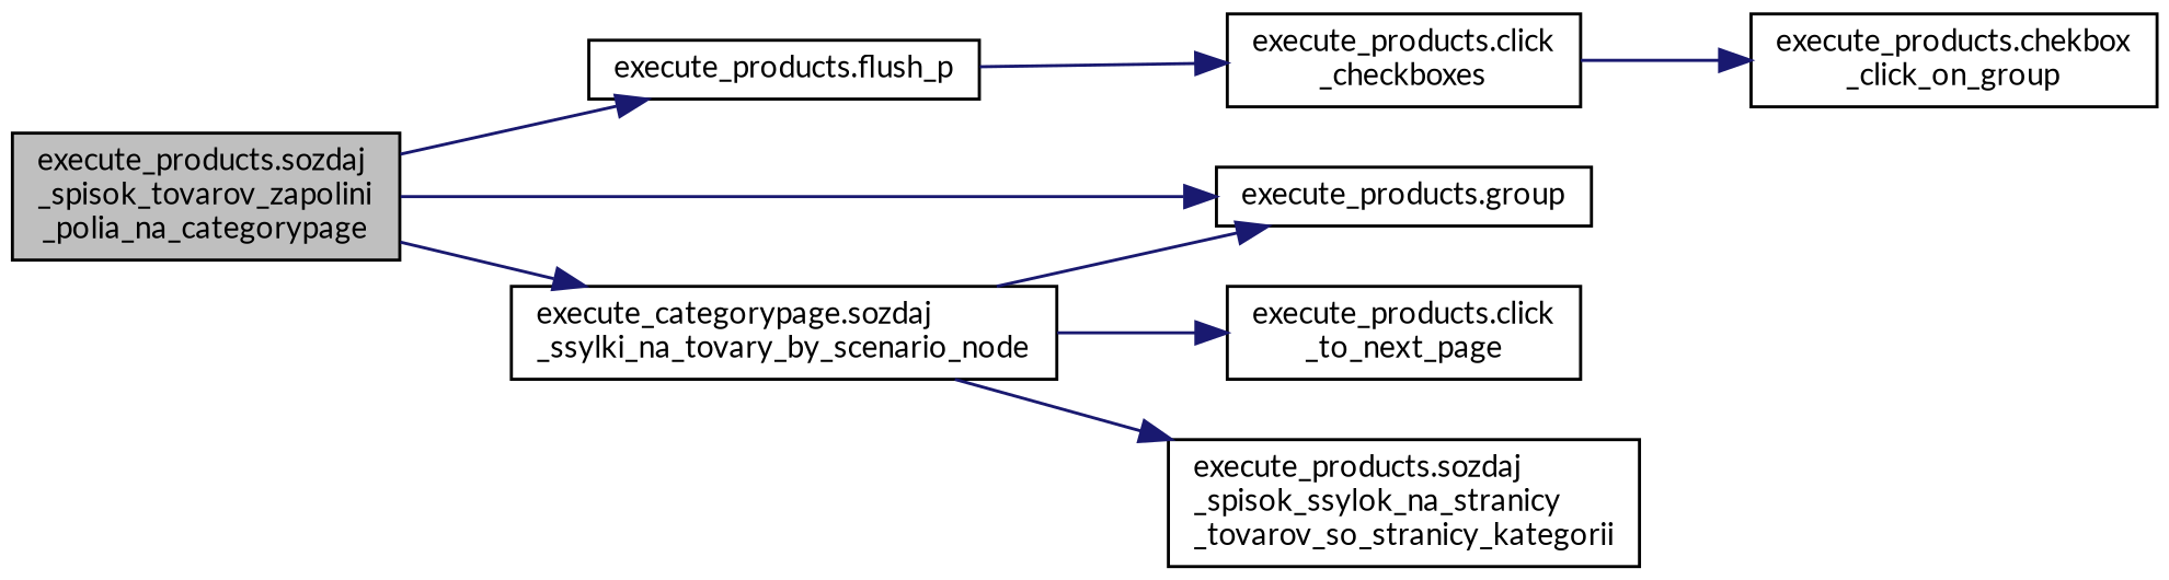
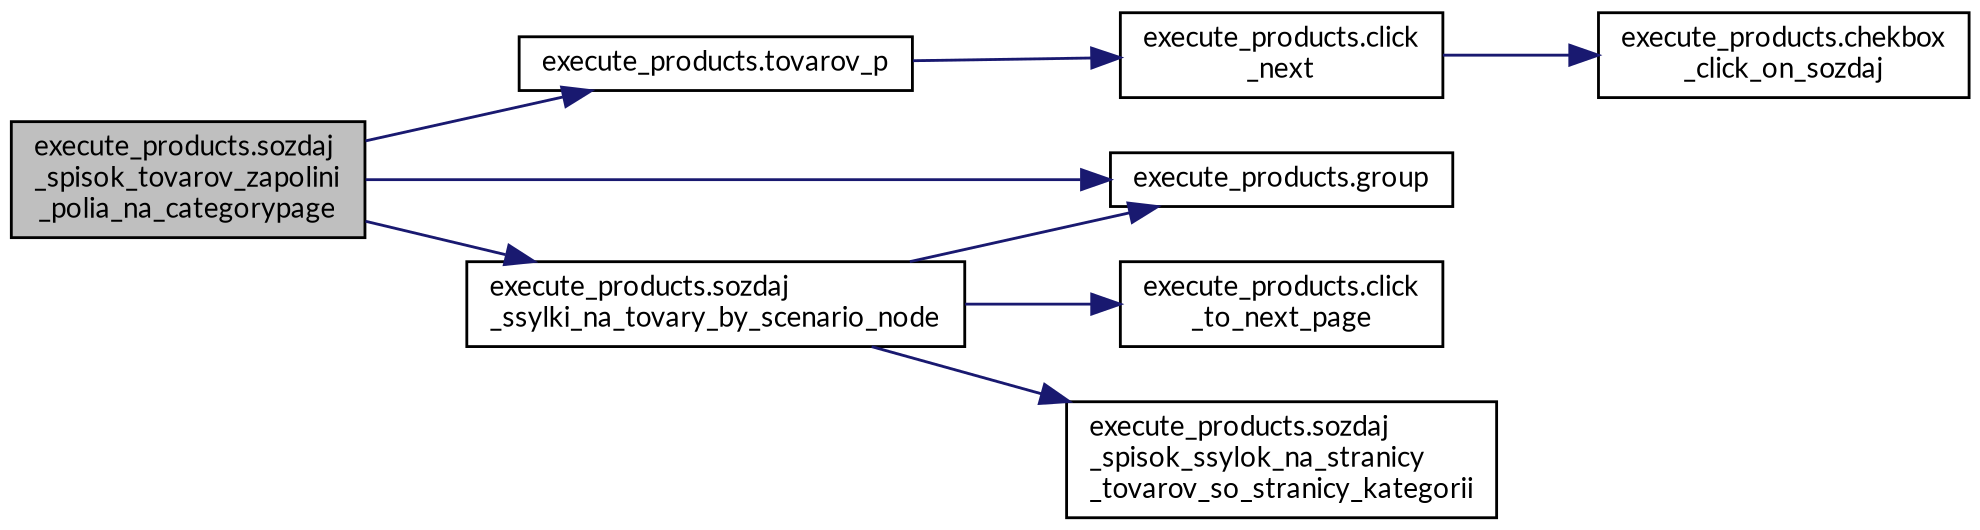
  digraph {
    fontname=Lato
    rankdir=LR
    node [color=black fillcolor=white fontname=Lato fontsize=10 shape=record style=filled]
    edge [color=midnightblue fontname=Lato fontsize=10 labelfontname=Helvetica labelfontsize=10 style=solid]
    n1 [fillcolor=grey75 fontcolor=black height=0.2 label="execute_products.sozdaj\l_spisok_tovarov_zapolini\l_polia_na_categorypage" width=0.4]
-   n2 [height=0.2 label="execute_products.flush_p" width=0.4]
+   n2 [height=0.2 label="execute_products.tovarov_p" width=0.4]
    n3 [height=0.2 label="execute_products.group" width=0.4]
-   n4 [height=0.2 label="execute_categorypage.sozdaj\l_ssylki_na_tovary_by_scenario_node" width=0.4]
-   n5 [height=0.2 label="execute_products.click\l_checkboxes" width=0.4]
+   n4 [height=0.2 label="execute_products.sozdaj\l_ssylki_na_tovary_by_scenario_node" width=0.4]
+   n5 [height=0.2 label="execute_products.click\l_next" width=0.4]
    n6 [height=0.2 label="execute_products.click\l_to_next_page" width=0.4]
    n7 [height=0.2 label="execute_products.sozdaj\l_spisok_ssylok_na_stranicy\l_tovarov_so_stranicy_kategorii" width=0.4]
-   n8 [height=0.2 label="execute_products.chekbox\l_click_on_group" width=0.4]
+   n8 [height=0.2 label="execute_products.chekbox\l_click_on_sozdaj" width=0.4]
    n1 -> n2
    n1 -> n3
    n1 -> n4
    n2 -> n5
    n4 -> n3
    n4 -> n6
    n4 -> n7
    n5 -> n8
  }
